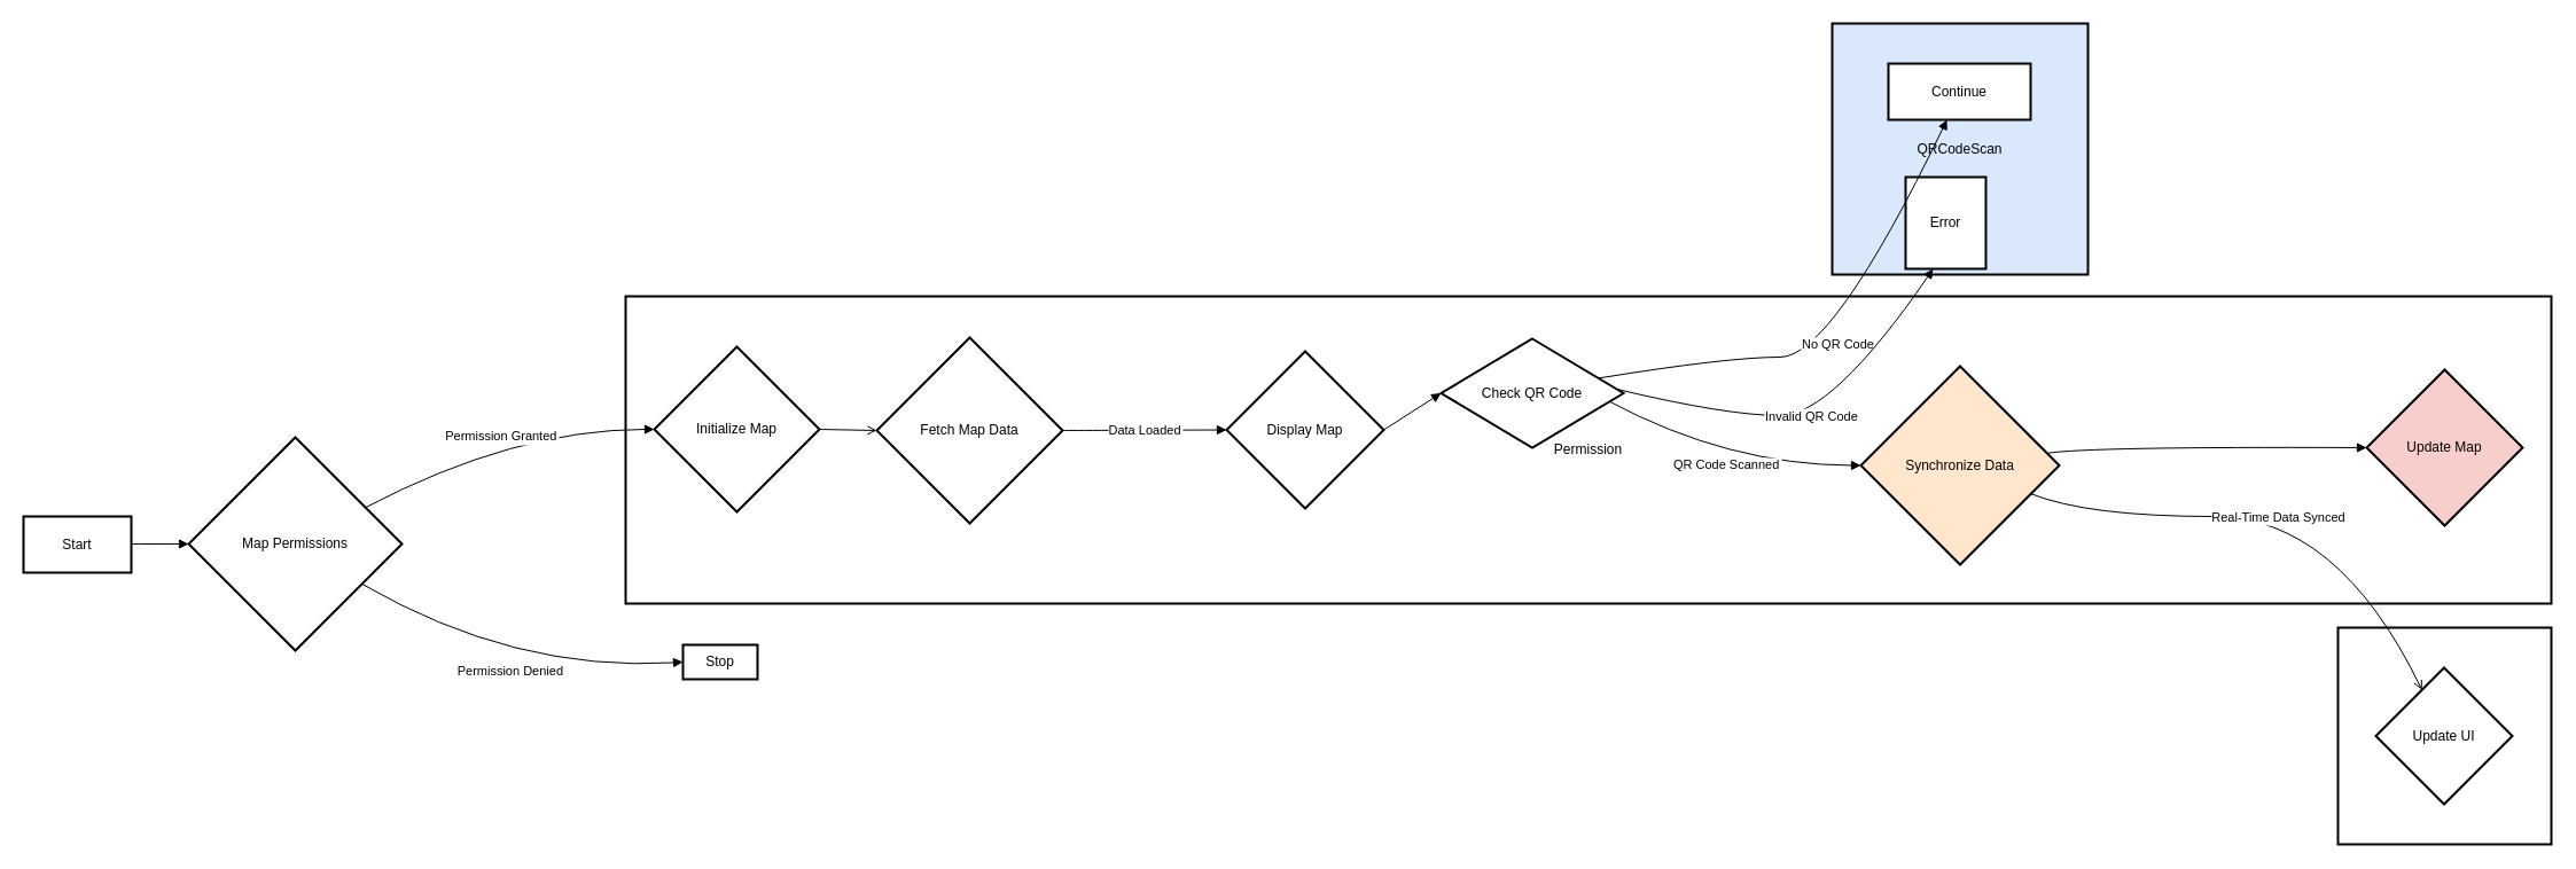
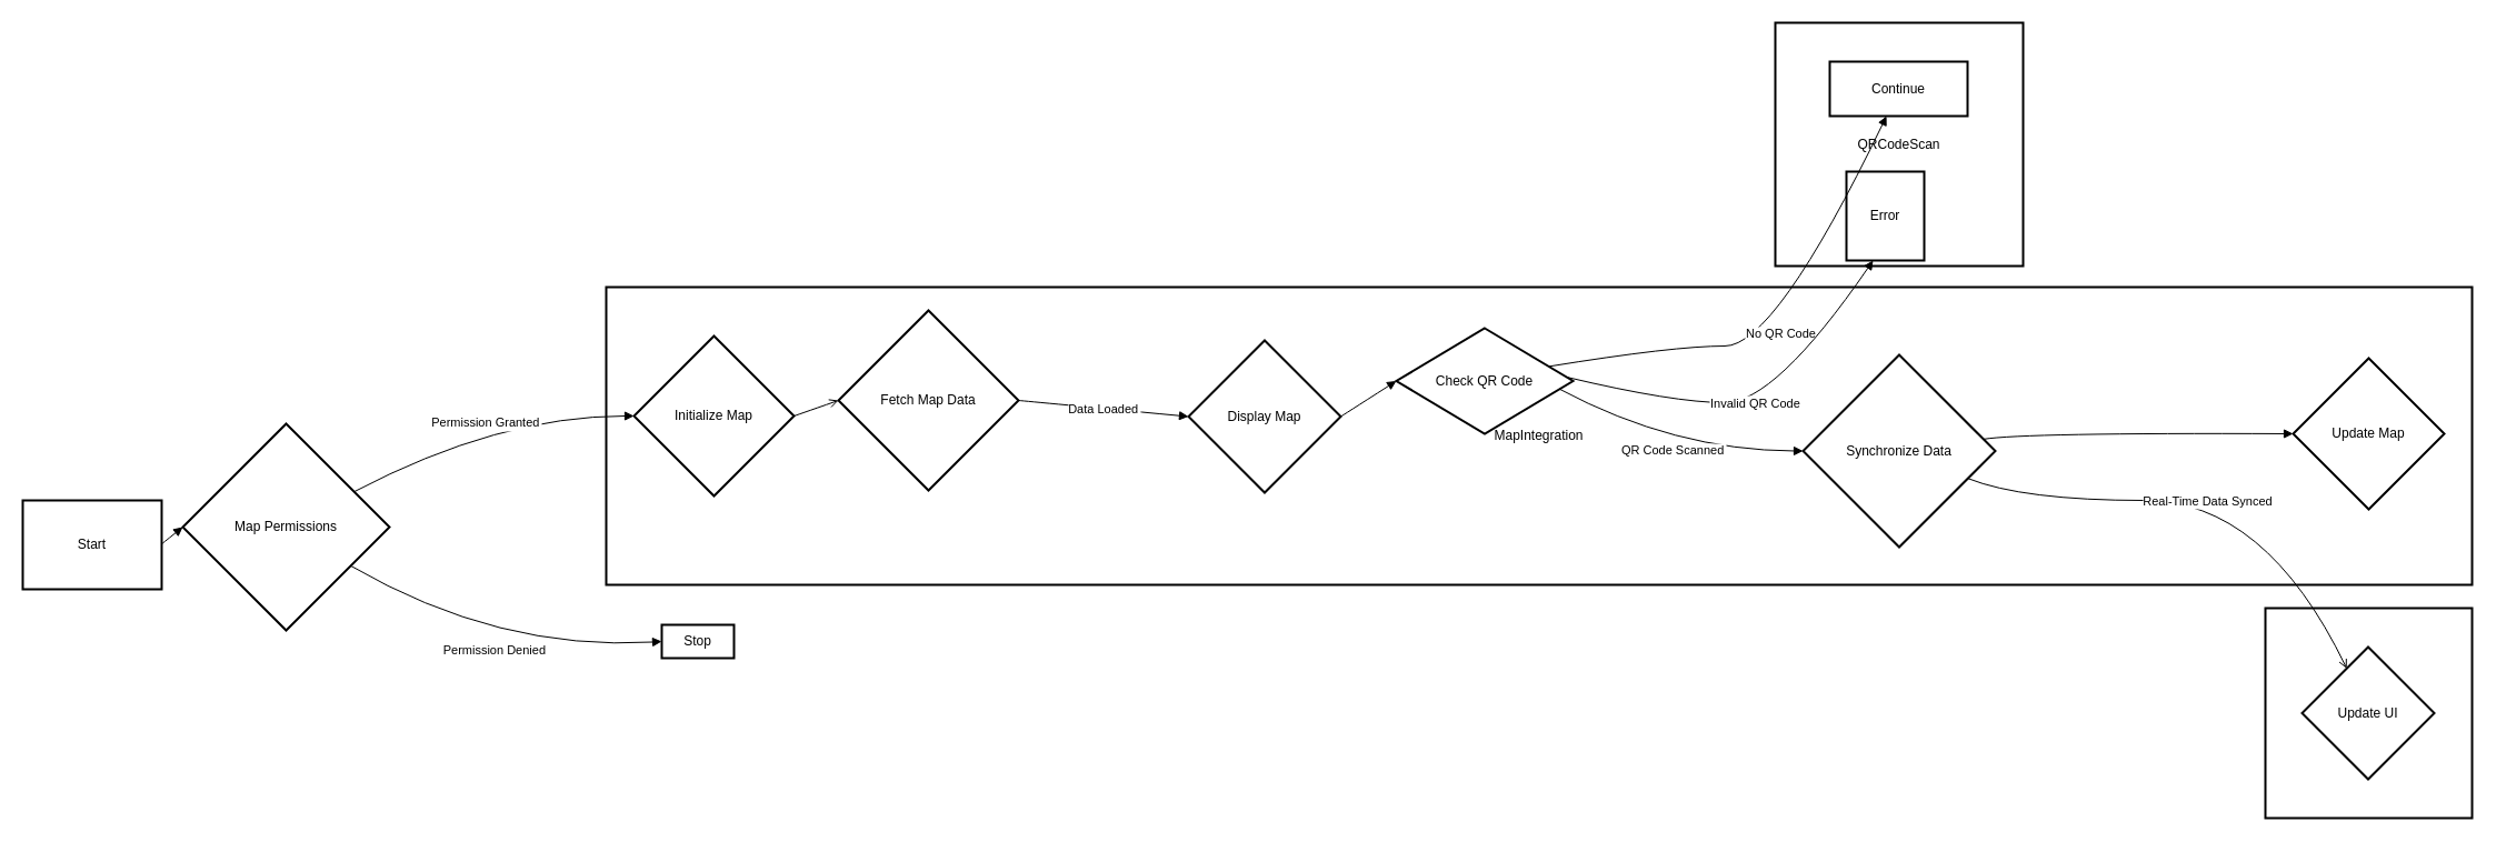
  <mxCell id="0" />
  <mxCell id="1" parent="0" />
  <mxCell id="2" value="RealTimeSync" style="whiteSpace=wrap;strokeWidth=2;" vertex="1" parent="1"><mxGeometry x="2038" y="547" width="186" height="189" as="geometry" /></mxCell>
- <mxCell id="3" value="QRCodeScan" style="whiteSpace=wrap;strokeWidth=2;fillColor=#dae8fc;" vertex="1" parent="1"><mxGeometry x="1597" y="20" width="223" height="219" as="geometry" /></mxCell>
- <mxCell id="4" value="Permission" style="whiteSpace=wrap;strokeWidth=2;" vertex="1" parent="1"><mxGeometry x="545" y="258" width="1679" height="268" as="geometry" /></mxCell>
- <mxCell id="5" value="Start" style="whiteSpace=wrap;strokeWidth=2;" vertex="1" parent="1"><mxGeometry x="20" y="450" width="94" height="49" as="geometry" /></mxCell>
+ <mxCell id="3" value="QRCodeScan" style="whiteSpace=wrap;strokeWidth=2;" vertex="1" parent="1"><mxGeometry x="1597" y="20" width="223" height="219" as="geometry" /></mxCell>
+ <mxCell id="4" value="MapIntegration" style="whiteSpace=wrap;strokeWidth=2;" vertex="1" parent="1"><mxGeometry x="545" y="258" width="1679" height="268" as="geometry" /></mxCell>
+ <mxCell id="5" value="Start" style="whiteSpace=wrap;strokeWidth=2;" vertex="1" parent="1"><mxGeometry x="20" y="450" width="125" height="80" as="geometry" /></mxCell>
  <mxCell id="6" value="Map Permissions" style="rhombus;strokeWidth=2;whiteSpace=wrap;" vertex="1" parent="1"><mxGeometry x="164" y="381" width="186" height="186" as="geometry" /></mxCell>
  <mxCell id="7" value="Initialize Map" style="rhombus;strokeWidth=2;whiteSpace=wrap;" vertex="1" parent="1"><mxGeometry x="570" y="302" width="144" height="144" as="geometry" /></mxCell>
  <mxCell id="8" value="Stop" style="whiteSpace=wrap;strokeWidth=2;" vertex="1" parent="1"><mxGeometry x="595" y="562" width="65" height="30" as="geometry" /></mxCell>
- <mxCell id="9" value="Fetch Map Data" style="rhombus;strokeWidth=2;whiteSpace=wrap;" vertex="1" parent="1"><mxGeometry x="764" y="294" width="162" height="162" as="geometry" /></mxCell>
+ <mxCell id="9" value="Fetch Map Data" style="rhombus;strokeWidth=2;whiteSpace=wrap;" vertex="1" parent="1"><mxGeometry x="754" y="279" width="162" height="162" as="geometry" /></mxCell>
  <mxCell id="10" value="Display Map" style="rhombus;strokeWidth=2;whiteSpace=wrap;" vertex="1" parent="1"><mxGeometry x="1069" y="306" width="137" height="137" as="geometry" /></mxCell>
  <mxCell id="11" value="Check QR Code" style="rhombus;strokeWidth=2;whiteSpace=wrap;" vertex="1" parent="1"><mxGeometry x="1256" y="295" width="159" height="95" as="geometry" /></mxCell>
- <mxCell id="12" value="Synchronize Data" style="rhombus;strokeWidth=2;whiteSpace=wrap;fillColor=#ffe6cc;" vertex="1" parent="1"><mxGeometry x="1622" y="319" width="173" height="173" as="geometry" /></mxCell>
- <mxCell id="13" value="Update Map" style="rhombus;strokeWidth=2;whiteSpace=wrap;fillColor=#f8cecc;" vertex="1" parent="1"><mxGeometry x="2063" y="322" width="136" height="136" as="geometry" /></mxCell>
+ <mxCell id="12" value="Synchronize Data" style="rhombus;strokeWidth=2;whiteSpace=wrap;" vertex="1" parent="1"><mxGeometry x="1622" y="319" width="173" height="173" as="geometry" /></mxCell>
+ <mxCell id="13" value="Update Map" style="rhombus;strokeWidth=2;whiteSpace=wrap;" vertex="1" parent="1"><mxGeometry x="2063" y="322" width="136" height="136" as="geometry" /></mxCell>
  <mxCell id="14" value="Continue" style="whiteSpace=wrap;strokeWidth=2;" vertex="1" parent="1"><mxGeometry x="1646" y="55" width="124" height="49" as="geometry" /></mxCell>
  <mxCell id="15" value="Error" style="whiteSpace=wrap;strokeWidth=2;" vertex="1" parent="1"><mxGeometry x="1661" y="154" width="70" height="80" as="geometry" /></mxCell>
  <mxCell id="16" value="Update UI" style="rhombus;strokeWidth=2;whiteSpace=wrap;" vertex="1" parent="1"><mxGeometry x="2071" y="582" width="119" height="119" as="geometry" /></mxCell>
  <mxCell id="17" value="" style="curved=1;startArrow=none;endArrow=block;exitX=1.01;exitY=0.49;entryX=0;entryY=0.5;" edge="1" parent="1" source="5" target="6"><mxGeometry relative="1" as="geometry"><Array as="points" /></mxGeometry></mxCell>
  <mxCell id="18" value="Permission Granted" style="curved=1;startArrow=none;endArrow=block;exitX=1;exitY=0.24;entryX=0;entryY=0.5;" edge="1" parent="1" source="6" target="7"><mxGeometry relative="1" as="geometry"><Array as="points"><mxPoint x="448" y="374" /></Array></mxGeometry></mxCell>
  <mxCell id="19" value="Permission Denied" style="curved=1;startArrow=none;endArrow=block;exitX=1;exitY=0.8;entryX=0;entryY=0.5;" edge="1" parent="1" source="6" target="8"><mxGeometry relative="1" as="geometry"><Array as="points"><mxPoint x="448" y="586" /></Array></mxGeometry></mxCell>
  <mxCell id="20" value="" style="curved=1;startArrow=none;endArrow=open;exitX=1;exitY=0.5;entryX=0;entryY=0.5;" edge="1" parent="1" source="7" target="9"><mxGeometry relative="1" as="geometry"><Array as="points" /></mxGeometry></mxCell>
  <mxCell id="21" value="Data Loaded" style="curved=1;startArrow=none;endArrow=block;exitX=1;exitY=0.5;entryX=0;entryY=0.5;" edge="1" parent="1" source="9" target="10"><mxGeometry relative="1" as="geometry"><Array as="points" /></mxGeometry></mxCell>
  <mxCell id="22" value="" style="curved=1;startArrow=none;endArrow=block;exitX=1;exitY=0.5;entryX=0;entryY=0.5;" edge="1" parent="1" source="10" target="11"><mxGeometry relative="1" as="geometry"><Array as="points" /></mxGeometry></mxCell>
  <mxCell id="23" value="QR Code Scanned" style="curved=1;startArrow=none;endArrow=block;exitX=1;exitY=0.59;entryX=0;entryY=0.5;" edge="1" parent="1" source="11" target="12"><mxGeometry relative="1" as="geometry"><Array as="points"><mxPoint x="1506" y="405" /></Array></mxGeometry></mxCell>
  <mxCell id="24" value="" style="curved=1;startArrow=none;endArrow=block;exitX=1;exitY=0.43;entryX=0;entryY=0.5;" edge="1" parent="1" source="12" target="13"><mxGeometry relative="1" as="geometry"><Array as="points"><mxPoint x="1820" y="389" /></Array></mxGeometry></mxCell>
  <mxCell id="25" value="No QR Code" style="curved=1;startArrow=none;endArrow=block;exitX=1;exitY=0.31;entryX=0.41;entryY=1.01;" edge="1" parent="1" source="11" target="14"><mxGeometry relative="1" as="geometry"><Array as="points"><mxPoint x="1506" y="311" /><mxPoint x="1597" y="311" /></Array></mxGeometry></mxCell>
  <mxCell id="26" value="Invalid QR Code" style="curved=1;startArrow=none;endArrow=block;exitX=1;exitY=0.46;entryX=0.34;entryY=1.01;" edge="1" parent="1" source="11" target="15"><mxGeometry relative="1" as="geometry"><Array as="points"><mxPoint x="1506" y="362" /><mxPoint x="1597" y="362" /></Array></mxGeometry></mxCell>
  <mxCell id="27" value="Real-Time Data Synced" style="curved=1;startArrow=none;endArrow=open;exitX=1;exitY=0.7;entryX=0.26;entryY=0;" edge="1" parent="1" source="12" target="16"><mxGeometry relative="1" as="geometry"><Array as="points"><mxPoint x="1820" y="450" /><mxPoint x="2038" y="450" /></Array></mxGeometry></mxCell>
